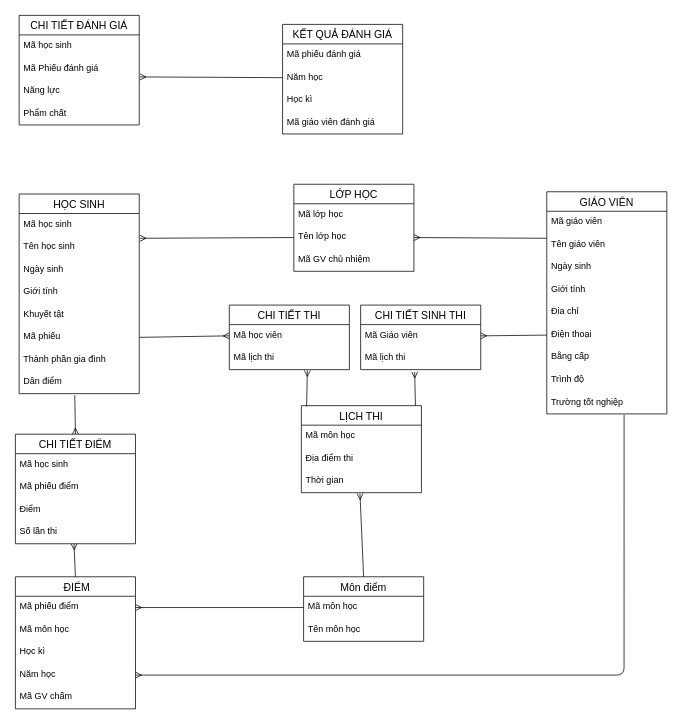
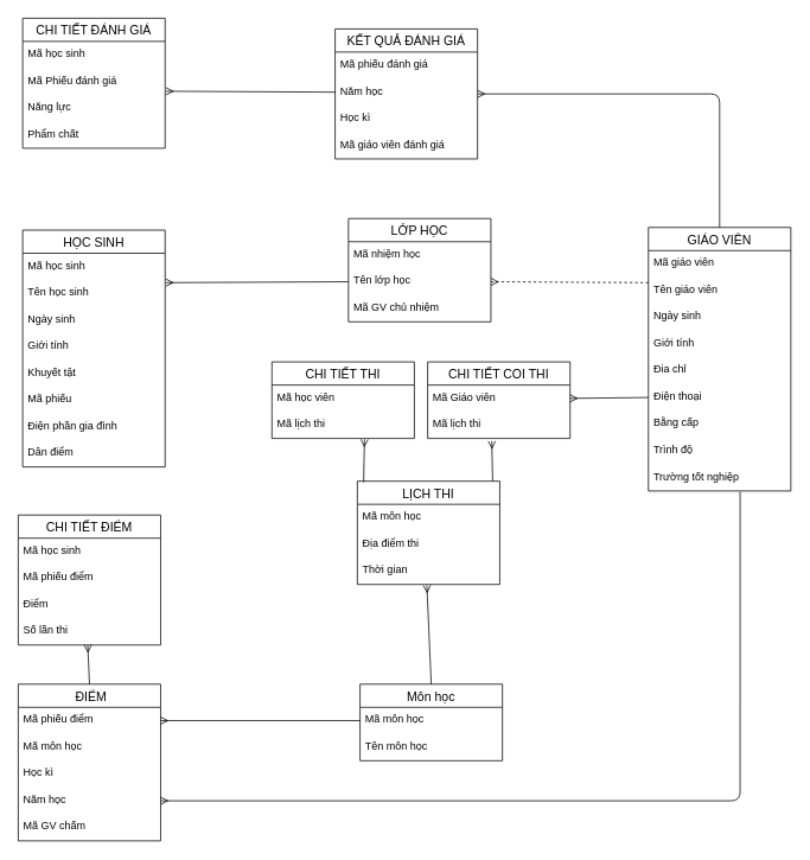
  <mxCell id="0" />
  <mxCell id="1" parent="0" />
  <mxCell id="2" value="HỌC SINH" style="swimlane;fontStyle=0;childLayout=stackLayout;horizontal=1;startSize=26;horizontalStack=0;resizeParent=1;resizeParentMax=0;resizeLast=0;collapsible=1;marginBottom=0;align=center;fontSize=14;" vertex="1" parent="1"><mxGeometry x="25" y="258" width="160" height="266" as="geometry" /></mxCell>
  <mxCell id="3" value="Mã học sinh" style="text;strokeColor=none;fillColor=none;spacingLeft=4;spacingRight=4;overflow=hidden;rotatable=0;points=[[0,0.5],[1,0.5]];portConstraint=eastwest;fontSize=12;fontStyle=0" vertex="1" parent="2"><mxGeometry y="26" width="160" height="30" as="geometry" /></mxCell>
  <mxCell id="4" value="Tên học sinh" style="text;strokeColor=none;fillColor=none;spacingLeft=4;spacingRight=4;overflow=hidden;rotatable=0;points=[[0,0.5],[1,0.5]];portConstraint=eastwest;fontSize=12;" vertex="1" parent="2"><mxGeometry y="56" width="160" height="30" as="geometry" /></mxCell>
  <mxCell id="5" value="Ngày sinh" style="text;strokeColor=none;fillColor=none;spacingLeft=4;spacingRight=4;overflow=hidden;rotatable=0;points=[[0,0.5],[1,0.5]];portConstraint=eastwest;fontSize=12;" vertex="1" parent="2"><mxGeometry y="86" width="160" height="30" as="geometry" /></mxCell>
  <mxCell id="6" value="Giới tính" style="text;strokeColor=none;fillColor=none;spacingLeft=4;spacingRight=4;overflow=hidden;rotatable=0;points=[[0,0.5],[1,0.5]];portConstraint=eastwest;fontSize=12;" vertex="1" parent="2"><mxGeometry y="116" width="160" height="30" as="geometry" /></mxCell>
  <mxCell id="7" value="Khuyết tật" style="text;strokeColor=none;fillColor=none;spacingLeft=4;spacingRight=4;overflow=hidden;rotatable=0;points=[[0,0.5],[1,0.5]];portConstraint=eastwest;fontSize=12;" vertex="1" parent="2"><mxGeometry y="146" width="160" height="30" as="geometry" /></mxCell>
  <mxCell id="8" value="Mã phiếu" style="text;strokeColor=none;fillColor=none;spacingLeft=4;spacingRight=4;overflow=hidden;rotatable=0;points=[[0,0.5],[1,0.5]];portConstraint=eastwest;fontSize=12;" vertex="1" parent="2"><mxGeometry y="176" width="160" height="30" as="geometry" /></mxCell>
- <mxCell id="9" value="Thành phần gia đình" style="text;strokeColor=none;fillColor=none;spacingLeft=4;spacingRight=4;overflow=hidden;rotatable=0;points=[[0,0.5],[1,0.5]];portConstraint=eastwest;fontSize=12;" vertex="1" parent="2"><mxGeometry y="206" width="160" height="30" as="geometry" /></mxCell>
+ <mxCell id="9" value="Điện phần gia đình" style="text;strokeColor=none;fillColor=none;spacingLeft=4;spacingRight=4;overflow=hidden;rotatable=0;points=[[0,0.5],[1,0.5]];portConstraint=eastwest;fontSize=12;" vertex="1" parent="2"><mxGeometry y="206" width="160" height="30" as="geometry" /></mxCell>
  <mxCell id="10" value="Dân điểm" style="text;strokeColor=none;fillColor=none;spacingLeft=4;spacingRight=4;overflow=hidden;rotatable=0;points=[[0,0.5],[1,0.5]];portConstraint=eastwest;fontSize=12;" vertex="1" parent="2"><mxGeometry y="236" width="160" height="30" as="geometry" /></mxCell>
  <mxCell id="11" value="GIÁO VIÊN" style="swimlane;fontStyle=0;childLayout=stackLayout;horizontal=1;startSize=26;horizontalStack=0;resizeParent=1;resizeParentMax=0;resizeLast=0;collapsible=1;marginBottom=0;align=center;fontSize=14;" vertex="1" parent="1"><mxGeometry x="728" y="255" width="160" height="296" as="geometry" /></mxCell>
  <mxCell id="12" value="Mã giáo viên" style="text;strokeColor=none;fillColor=none;spacingLeft=4;spacingRight=4;overflow=hidden;rotatable=0;points=[[0,0.5],[1,0.5]];portConstraint=eastwest;fontSize=12;fontStyle=0" vertex="1" parent="11"><mxGeometry y="26" width="160" height="30" as="geometry" /></mxCell>
  <mxCell id="13" value="Tên giáo viên" style="text;strokeColor=none;fillColor=none;spacingLeft=4;spacingRight=4;overflow=hidden;rotatable=0;points=[[0,0.5],[1,0.5]];portConstraint=eastwest;fontSize=12;" vertex="1" parent="11"><mxGeometry y="56" width="160" height="30" as="geometry" /></mxCell>
  <mxCell id="14" value="Ngày sinh" style="text;strokeColor=none;fillColor=none;spacingLeft=4;spacingRight=4;overflow=hidden;rotatable=0;points=[[0,0.5],[1,0.5]];portConstraint=eastwest;fontSize=12;" vertex="1" parent="11"><mxGeometry y="86" width="160" height="30" as="geometry" /></mxCell>
  <mxCell id="15" value="Giới tính" style="text;strokeColor=none;fillColor=none;spacingLeft=4;spacingRight=4;overflow=hidden;rotatable=0;points=[[0,0.5],[1,0.5]];portConstraint=eastwest;fontSize=12;" vertex="1" parent="11"><mxGeometry y="116" width="160" height="30" as="geometry" /></mxCell>
  <mxCell id="16" value="Đia chỉ" style="text;strokeColor=none;fillColor=none;spacingLeft=4;spacingRight=4;overflow=hidden;rotatable=0;points=[[0,0.5],[1,0.5]];portConstraint=eastwest;fontSize=12;" vertex="1" parent="11"><mxGeometry y="146" width="160" height="30" as="geometry" /></mxCell>
  <mxCell id="17" value="Điện thoại" style="text;strokeColor=none;fillColor=none;spacingLeft=4;spacingRight=4;overflow=hidden;rotatable=0;points=[[0,0.5],[1,0.5]];portConstraint=eastwest;fontSize=12;" vertex="1" parent="11"><mxGeometry y="176" width="160" height="30" as="geometry" /></mxCell>
  <mxCell id="18" value="Bằng cấp" style="text;strokeColor=none;fillColor=none;spacingLeft=4;spacingRight=4;overflow=hidden;rotatable=0;points=[[0,0.5],[1,0.5]];portConstraint=eastwest;fontSize=12;" vertex="1" parent="11"><mxGeometry y="206" width="160" height="30" as="geometry" /></mxCell>
  <mxCell id="19" value="Trình độ" style="text;strokeColor=none;fillColor=none;spacingLeft=4;spacingRight=4;overflow=hidden;rotatable=0;points=[[0,0.5],[1,0.5]];portConstraint=eastwest;fontSize=12;" vertex="1" parent="11"><mxGeometry y="236" width="160" height="30" as="geometry" /></mxCell>
  <mxCell id="20" value="Trường tốt nghiệp" style="text;strokeColor=none;fillColor=none;spacingLeft=4;spacingRight=4;overflow=hidden;rotatable=0;points=[[0,0.5],[1,0.5]];portConstraint=eastwest;fontSize=12;" vertex="1" parent="11"><mxGeometry y="266" width="160" height="30" as="geometry" /></mxCell>
  <mxCell id="21" value="LỚP HỌC" style="swimlane;fontStyle=0;childLayout=stackLayout;horizontal=1;startSize=26;horizontalStack=0;resizeParent=1;resizeParentMax=0;resizeLast=0;collapsible=1;marginBottom=0;align=center;fontSize=14;" vertex="1" parent="1"><mxGeometry x="391" y="245" width="160" height="116" as="geometry" /></mxCell>
- <mxCell id="22" value="Mã lớp học" style="text;strokeColor=none;fillColor=none;spacingLeft=4;spacingRight=4;overflow=hidden;rotatable=0;points=[[0,0.5],[1,0.5]];portConstraint=eastwest;fontSize=12;fontStyle=0" vertex="1" parent="21"><mxGeometry y="26" width="160" height="30" as="geometry" /></mxCell>
+ <mxCell id="22" value="Mã nhiệm học" style="text;strokeColor=none;fillColor=none;spacingLeft=4;spacingRight=4;overflow=hidden;rotatable=0;points=[[0,0.5],[1,0.5]];portConstraint=eastwest;fontSize=12;fontStyle=0" vertex="1" parent="21"><mxGeometry y="26" width="160" height="30" as="geometry" /></mxCell>
  <mxCell id="23" value="Tên lớp học" style="text;strokeColor=none;fillColor=none;spacingLeft=4;spacingRight=4;overflow=hidden;rotatable=0;points=[[0,0.5],[1,0.5]];portConstraint=eastwest;fontSize=12;" vertex="1" parent="21"><mxGeometry y="56" width="160" height="30" as="geometry" /></mxCell>
  <mxCell id="24" value="Mã GV chủ nhiệm" style="text;strokeColor=none;fillColor=none;spacingLeft=4;spacingRight=4;overflow=hidden;rotatable=0;points=[[0,0.5],[1,0.5]];portConstraint=eastwest;fontSize=12;" vertex="1" parent="21"><mxGeometry y="86" width="160" height="30" as="geometry" /></mxCell>
- <mxCell id="25" value="Môn điểm" style="swimlane;fontStyle=0;childLayout=stackLayout;horizontal=1;startSize=26;horizontalStack=0;resizeParent=1;resizeParentMax=0;resizeLast=0;collapsible=1;marginBottom=0;align=center;fontSize=14;" vertex="1" parent="1"><mxGeometry x="404" y="768" width="160" height="86" as="geometry" /></mxCell>
+ <mxCell id="25" value="Môn học" style="swimlane;fontStyle=0;childLayout=stackLayout;horizontal=1;startSize=26;horizontalStack=0;resizeParent=1;resizeParentMax=0;resizeLast=0;collapsible=1;marginBottom=0;align=center;fontSize=14;" vertex="1" parent="1"><mxGeometry x="404" y="768" width="160" height="86" as="geometry" /></mxCell>
  <mxCell id="26" value="Mã môn học" style="text;strokeColor=none;fillColor=none;spacingLeft=4;spacingRight=4;overflow=hidden;rotatable=0;points=[[0,0.5],[1,0.5]];portConstraint=eastwest;fontSize=12;fontStyle=0" vertex="1" parent="25"><mxGeometry y="26" width="160" height="30" as="geometry" /></mxCell>
  <mxCell id="27" value="Tên môn học" style="text;strokeColor=none;fillColor=none;spacingLeft=4;spacingRight=4;overflow=hidden;rotatable=0;points=[[0,0.5],[1,0.5]];portConstraint=eastwest;fontSize=12;" vertex="1" parent="25"><mxGeometry y="56" width="160" height="30" as="geometry" /></mxCell>
  <mxCell id="28" value="LỊCH THI" style="swimlane;fontStyle=0;childLayout=stackLayout;horizontal=1;startSize=26;horizontalStack=0;resizeParent=1;resizeParentMax=0;resizeLast=0;collapsible=1;marginBottom=0;align=center;fontSize=14;" vertex="1" parent="1"><mxGeometry x="401" y="540" width="160" height="116" as="geometry" /></mxCell>
  <mxCell id="29" value="Mã môn học" style="text;strokeColor=none;fillColor=none;spacingLeft=4;spacingRight=4;overflow=hidden;rotatable=0;points=[[0,0.5],[1,0.5]];portConstraint=eastwest;fontSize=12;" vertex="1" parent="28"><mxGeometry y="26" width="160" height="30" as="geometry" /></mxCell>
  <mxCell id="30" value="Địa điểm thi" style="text;strokeColor=none;fillColor=none;spacingLeft=4;spacingRight=4;overflow=hidden;rotatable=0;points=[[0,0.5],[1,0.5]];portConstraint=eastwest;fontSize=12;" vertex="1" parent="28"><mxGeometry y="56" width="160" height="30" as="geometry" /></mxCell>
  <mxCell id="31" value="Thời gian" style="text;strokeColor=none;fillColor=none;spacingLeft=4;spacingRight=4;overflow=hidden;rotatable=0;points=[[0,0.5],[1,0.5]];portConstraint=eastwest;fontSize=12;" vertex="1" parent="28"><mxGeometry y="86" width="160" height="30" as="geometry" /></mxCell>
- <mxCell id="32" value="CHI TIẾT SINH THI" style="swimlane;fontStyle=0;childLayout=stackLayout;horizontal=1;startSize=26;horizontalStack=0;resizeParent=1;resizeParentMax=0;resizeLast=0;collapsible=1;marginBottom=0;align=center;fontSize=14;" vertex="1" parent="1"><mxGeometry x="480" y="406" width="160" height="86" as="geometry" /></mxCell>
+ <mxCell id="32" value="CHI TIẾT COI THI" style="swimlane;fontStyle=0;childLayout=stackLayout;horizontal=1;startSize=26;horizontalStack=0;resizeParent=1;resizeParentMax=0;resizeLast=0;collapsible=1;marginBottom=0;align=center;fontSize=14;" vertex="1" parent="1"><mxGeometry x="480" y="406" width="160" height="86" as="geometry" /></mxCell>
  <mxCell id="33" value="Mã Giáo viên" style="text;strokeColor=none;fillColor=none;spacingLeft=4;spacingRight=4;overflow=hidden;rotatable=0;points=[[0,0.5],[1,0.5]];portConstraint=eastwest;fontSize=12;" vertex="1" parent="32"><mxGeometry y="26" width="160" height="30" as="geometry" /></mxCell>
  <mxCell id="34" value="Mã lịch thi" style="text;strokeColor=none;fillColor=none;spacingLeft=4;spacingRight=4;overflow=hidden;rotatable=0;points=[[0,0.5],[1,0.5]];portConstraint=eastwest;fontSize=12;" vertex="1" parent="32"><mxGeometry y="56" width="160" height="30" as="geometry" /></mxCell>
  <mxCell id="35" value="CHI TIẾT THI" style="swimlane;fontStyle=0;childLayout=stackLayout;horizontal=1;startSize=26;horizontalStack=0;resizeParent=1;resizeParentMax=0;resizeLast=0;collapsible=1;marginBottom=0;align=center;fontSize=14;" vertex="1" parent="1"><mxGeometry x="305" y="406" width="160" height="86" as="geometry" /></mxCell>
  <mxCell id="36" value="Mã học viên" style="text;strokeColor=none;fillColor=none;spacingLeft=4;spacingRight=4;overflow=hidden;rotatable=0;points=[[0,0.5],[1,0.5]];portConstraint=eastwest;fontSize=12;" vertex="1" parent="35"><mxGeometry y="26" width="160" height="30" as="geometry" /></mxCell>
  <mxCell id="37" value="Mã lịch thi" style="text;strokeColor=none;fillColor=none;spacingLeft=4;spacingRight=4;overflow=hidden;rotatable=0;points=[[0,0.5],[1,0.5]];portConstraint=eastwest;fontSize=12;" vertex="1" parent="35"><mxGeometry y="56" width="160" height="30" as="geometry" /></mxCell>
  <mxCell id="38" value=" ĐIỂM" style="swimlane;fontStyle=0;childLayout=stackLayout;horizontal=1;startSize=26;horizontalStack=0;resizeParent=1;resizeParentMax=0;resizeLast=0;collapsible=1;marginBottom=0;align=center;fontSize=14;" vertex="1" parent="1"><mxGeometry x="20" y="768" width="160" height="176" as="geometry" /></mxCell>
  <mxCell id="39" value="Mã phiếu điểm" style="text;strokeColor=none;fillColor=none;spacingLeft=4;spacingRight=4;overflow=hidden;rotatable=0;points=[[0,0.5],[1,0.5]];portConstraint=eastwest;fontSize=12;" vertex="1" parent="38"><mxGeometry y="26" width="160" height="30" as="geometry" /></mxCell>
  <mxCell id="40" value="Mã môn học" style="text;strokeColor=none;fillColor=none;spacingLeft=4;spacingRight=4;overflow=hidden;rotatable=0;points=[[0,0.5],[1,0.5]];portConstraint=eastwest;fontSize=12;" vertex="1" parent="38"><mxGeometry y="56" width="160" height="30" as="geometry" /></mxCell>
  <mxCell id="41" value="Học kì" style="text;strokeColor=none;fillColor=none;spacingLeft=4;spacingRight=4;overflow=hidden;rotatable=0;points=[[0,0.5],[1,0.5]];portConstraint=eastwest;fontSize=12;" vertex="1" parent="38"><mxGeometry y="86" width="160" height="30" as="geometry" /></mxCell>
  <mxCell id="42" value="Năm học" style="text;strokeColor=none;fillColor=none;spacingLeft=4;spacingRight=4;overflow=hidden;rotatable=0;points=[[0,0.5],[1,0.5]];portConstraint=eastwest;fontSize=12;" vertex="1" parent="38"><mxGeometry y="116" width="160" height="30" as="geometry" /></mxCell>
  <mxCell id="43" value="Mã GV chấm" style="text;strokeColor=none;fillColor=none;spacingLeft=4;spacingRight=4;overflow=hidden;rotatable=0;points=[[0,0.5],[1,0.5]];portConstraint=eastwest;fontSize=12;" vertex="1" parent="38"><mxGeometry y="146" width="160" height="30" as="geometry" /></mxCell>
  <mxCell id="44" value="CHI TIẾT ĐIỂM" style="swimlane;fontStyle=0;childLayout=stackLayout;horizontal=1;startSize=26;horizontalStack=0;resizeParent=1;resizeParentMax=0;resizeLast=0;collapsible=1;marginBottom=0;align=center;fontSize=14;" vertex="1" parent="1"><mxGeometry x="20" y="578" width="160" height="146" as="geometry" /></mxCell>
  <mxCell id="45" value="Mã học sinh" style="text;strokeColor=none;fillColor=none;spacingLeft=4;spacingRight=4;overflow=hidden;rotatable=0;points=[[0,0.5],[1,0.5]];portConstraint=eastwest;fontSize=12;" vertex="1" parent="44"><mxGeometry y="26" width="160" height="30" as="geometry" /></mxCell>
  <mxCell id="46" value="Mã phiếu điểm" style="text;strokeColor=none;fillColor=none;spacingLeft=4;spacingRight=4;overflow=hidden;rotatable=0;points=[[0,0.5],[1,0.5]];portConstraint=eastwest;fontSize=12;" vertex="1" parent="44"><mxGeometry y="56" width="160" height="30" as="geometry" /></mxCell>
  <mxCell id="47" value="Điểm" style="text;strokeColor=none;fillColor=none;spacingLeft=4;spacingRight=4;overflow=hidden;rotatable=0;points=[[0,0.5],[1,0.5]];portConstraint=eastwest;fontSize=12;" vertex="1" parent="44"><mxGeometry y="86" width="160" height="30" as="geometry" /></mxCell>
  <mxCell id="48" value="Số lần thi" style="text;strokeColor=none;fillColor=none;spacingLeft=4;spacingRight=4;overflow=hidden;rotatable=0;points=[[0,0.5],[1,0.5]];portConstraint=eastwest;fontSize=12;" vertex="1" parent="44"><mxGeometry y="116" width="160" height="30" as="geometry" /></mxCell>
  <mxCell id="49" value="KẾT QUẢ ĐÁNH GIÁ" style="swimlane;fontStyle=0;childLayout=stackLayout;horizontal=1;startSize=26;horizontalStack=0;resizeParent=1;resizeParentMax=0;resizeLast=0;collapsible=1;marginBottom=0;align=center;fontSize=14;" vertex="1" parent="1"><mxGeometry x="376" y="32" width="160" height="146" as="geometry" /></mxCell>
  <mxCell id="50" value="Mã phiếu đánh giá" style="text;strokeColor=none;fillColor=none;spacingLeft=4;spacingRight=4;overflow=hidden;rotatable=0;points=[[0,0.5],[1,0.5]];portConstraint=eastwest;fontSize=12;" vertex="1" parent="49"><mxGeometry y="26" width="160" height="30" as="geometry" /></mxCell>
  <mxCell id="51" value="Năm học" style="text;strokeColor=none;fillColor=none;spacingLeft=4;spacingRight=4;overflow=hidden;rotatable=0;points=[[0,0.5],[1,0.5]];portConstraint=eastwest;fontSize=12;" vertex="1" parent="49"><mxGeometry y="56" width="160" height="30" as="geometry" /></mxCell>
  <mxCell id="52" value="Học kì" style="text;strokeColor=none;fillColor=none;spacingLeft=4;spacingRight=4;overflow=hidden;rotatable=0;points=[[0,0.5],[1,0.5]];portConstraint=eastwest;fontSize=12;" vertex="1" parent="49"><mxGeometry y="86" width="160" height="30" as="geometry" /></mxCell>
  <mxCell id="53" value="Mã giáo viên đánh giá" style="text;strokeColor=none;fillColor=none;spacingLeft=4;spacingRight=4;overflow=hidden;rotatable=0;points=[[0,0.5],[1,0.5]];portConstraint=eastwest;fontSize=12;" vertex="1" parent="49"><mxGeometry y="116" width="160" height="30" as="geometry" /></mxCell>
  <mxCell id="54" value="CHI TIẾT ĐÁNH GIÁ" style="swimlane;fontStyle=0;childLayout=stackLayout;horizontal=1;startSize=26;horizontalStack=0;resizeParent=1;resizeParentMax=0;resizeLast=0;collapsible=1;marginBottom=0;align=center;fontSize=14;" vertex="1" parent="1"><mxGeometry x="25" y="20" width="160" height="146" as="geometry" /></mxCell>
  <mxCell id="55" value="Mã học sinh" style="text;strokeColor=none;fillColor=none;spacingLeft=4;spacingRight=4;overflow=hidden;rotatable=0;points=[[0,0.5],[1,0.5]];portConstraint=eastwest;fontSize=12;" vertex="1" parent="54"><mxGeometry y="26" width="160" height="30" as="geometry" /></mxCell>
  <mxCell id="56" value="Mã Phiếu đánh giá" style="text;strokeColor=none;fillColor=none;spacingLeft=4;spacingRight=4;overflow=hidden;rotatable=0;points=[[0,0.5],[1,0.5]];portConstraint=eastwest;fontSize=12;" vertex="1" parent="54"><mxGeometry y="56" width="160" height="30" as="geometry" /></mxCell>
  <mxCell id="57" value="Năng lực" style="text;strokeColor=none;fillColor=none;spacingLeft=4;spacingRight=4;overflow=hidden;rotatable=0;points=[[0,0.5],[1,0.5]];portConstraint=eastwest;fontSize=12;" vertex="1" parent="54"><mxGeometry y="86" width="160" height="30" as="geometry" /></mxCell>
  <mxCell id="58" value="Phẩm chất" style="text;strokeColor=none;fillColor=none;spacingLeft=4;spacingRight=4;overflow=hidden;rotatable=0;points=[[0,0.5],[1,0.5]];portConstraint=eastwest;fontSize=12;" vertex="1" parent="54"><mxGeometry y="116" width="160" height="30" as="geometry" /></mxCell>
+ <mxCell id="59" value="" style="fontSize=12;html=1;endArrow=ERmany;exitX=0.5;exitY=0;exitDx=0;exitDy=0;entryX=1;entryY=0.5;entryDx=0;entryDy=0;" edge="1" parent="1" source="11" target="49"><mxGeometry width="100" height="100" relative="1" as="geometry"><mxPoint x="876" y="232" as="sourcePoint" /><mxPoint x="638.04" y="114" as="targetPoint" /><Array as="points"><mxPoint x="808" y="105" /></Array></mxGeometry></mxCell>
  <mxCell id="60" value="" style="fontSize=12;html=1;endArrow=ERmany;exitX=0;exitY=0.5;exitDx=0;exitDy=0;entryX=1.006;entryY=-0.133;entryDx=0;entryDy=0;entryPerimeter=0;" edge="1" parent="1" source="51" target="57"><mxGeometry width="100" height="100" relative="1" as="geometry"><mxPoint x="412" y="652" as="sourcePoint" /><mxPoint x="174.04" y="534" as="targetPoint" /><Array as="points" /></mxGeometry></mxCell>
- <mxCell id="61" value="" style="fontSize=12;html=1;endArrow=ERmany;exitX=0.463;exitY=1.067;exitDx=0;exitDy=0;entryX=0.5;entryY=0;entryDx=0;entryDy=0;exitPerimeter=0;" edge="1" parent="1" source="10" target="44"><mxGeometry width="100" height="100" relative="1" as="geometry"><mxPoint x="386" y="113" as="sourcePoint" /><mxPoint x="195.96" y="112.01" as="targetPoint" /><Array as="points" /></mxGeometry></mxCell>
  <mxCell id="62" value="" style="fontSize=12;html=1;endArrow=ERmany;exitX=0.5;exitY=0;exitDx=0;exitDy=0;entryX=0.488;entryY=1;entryDx=0;entryDy=0;entryPerimeter=0;" edge="1" parent="1" source="38" target="48"><mxGeometry width="100" height="100" relative="1" as="geometry"><mxPoint x="107.96" y="537" as="sourcePoint" /><mxPoint x="88" y="584" as="targetPoint" /><Array as="points" /></mxGeometry></mxCell>
  <mxCell id="63" value="" style="fontSize=12;html=1;endArrow=ERmany;exitX=0.644;exitY=1.033;exitDx=0;exitDy=0;entryX=1;entryY=0.5;entryDx=0;entryDy=0;exitPerimeter=0;" edge="1" parent="1" source="20" target="42"><mxGeometry width="100" height="100" relative="1" as="geometry"><mxPoint x="110" y="778" as="sourcePoint" /><mxPoint x="108.08" y="734" as="targetPoint" /><Array as="points"><mxPoint x="831" y="899" /></Array></mxGeometry></mxCell>
  <mxCell id="64" value="" style="fontSize=12;html=1;endArrow=ERmany;exitX=0;exitY=0.5;exitDx=0;exitDy=0;entryX=1;entryY=0.5;entryDx=0;entryDy=0;" edge="1" parent="1" source="26" target="39"><mxGeometry width="100" height="100" relative="1" as="geometry"><mxPoint x="110" y="778" as="sourcePoint" /><mxPoint x="108.08" y="734" as="targetPoint" /><Array as="points" /></mxGeometry></mxCell>
  <mxCell id="65" value="" style="fontSize=12;html=1;endArrow=ERmany;exitX=0.5;exitY=0;exitDx=0;exitDy=0;entryX=0.488;entryY=1.033;entryDx=0;entryDy=0;entryPerimeter=0;" edge="1" parent="1" source="25" target="31"><mxGeometry width="100" height="100" relative="1" as="geometry"><mxPoint x="409" y="939" as="sourcePoint" /><mxPoint x="190" y="939" as="targetPoint" /><Array as="points" /></mxGeometry></mxCell>
- <mxCell id="66" value="" style="fontSize=12;html=1;endArrow=ERmany;exitX=0;exitY=0.2;exitDx=0;exitDy=0;entryX=1;entryY=0.5;entryDx=0;entryDy=0;exitPerimeter=0;" edge="1" parent="1" source="13" target="23"><mxGeometry width="100" height="100" relative="1" as="geometry"><mxPoint x="109.08" y="536.01" as="sourcePoint" /><mxPoint x="110" y="588" as="targetPoint" /><Array as="points" /></mxGeometry></mxCell>
+ <mxCell id="66" value="" style="fontSize=12;html=1;endArrow=ERmany;exitX=0;exitY=0.2;exitDx=0;exitDy=0;entryX=1;entryY=0.5;entryDx=0;entryDy=0;exitPerimeter=0;dashed=1;" edge="1" parent="1" source="13" target="23"><mxGeometry width="100" height="100" relative="1" as="geometry"><mxPoint x="109.08" y="536.01" as="sourcePoint" /><mxPoint x="110" y="588" as="targetPoint" /><Array as="points" /></mxGeometry></mxCell>
  <mxCell id="67" value="" style="fontSize=12;html=1;endArrow=ERmany;exitX=0;exitY=0.5;exitDx=0;exitDy=0;entryX=1.006;entryY=0.1;entryDx=0;entryDy=0;entryPerimeter=0;" edge="1" parent="1" source="23" target="4"><mxGeometry width="100" height="100" relative="1" as="geometry"><mxPoint x="738" y="327" as="sourcePoint" /><mxPoint x="558" y="325" as="targetPoint" /><Array as="points" /></mxGeometry></mxCell>
- <mxCell id="68" value="" style="fontSize=12;html=1;endArrow=ERmany;exitX=1;exitY=0.5;exitDx=0;exitDy=0;entryX=0;entryY=0.5;entryDx=0;entryDy=0;" edge="1" parent="1" source="8" target="36"><mxGeometry width="100" height="100" relative="1" as="geometry"><mxPoint x="401" y="326" as="sourcePoint" /><mxPoint x="195.96" y="327" as="targetPoint" /><Array as="points" /></mxGeometry></mxCell>
  <mxCell id="69" value="" style="fontSize=12;html=1;endArrow=ERmany;exitX=0.044;exitY=0.009;exitDx=0;exitDy=0;entryX=0.65;entryY=1.033;entryDx=0;entryDy=0;entryPerimeter=0;exitPerimeter=0;" edge="1" parent="1" source="28" target="37"><mxGeometry width="100" height="100" relative="1" as="geometry"><mxPoint x="411" y="336" as="sourcePoint" /><mxPoint x="205.96" y="337" as="targetPoint" /><Array as="points" /></mxGeometry></mxCell>
  <mxCell id="70" value="" style="fontSize=12;html=1;endArrow=ERmany;exitX=0.95;exitY=0;exitDx=0;exitDy=0;entryX=0.45;entryY=1.1;entryDx=0;entryDy=0;entryPerimeter=0;exitPerimeter=0;" edge="1" parent="1" source="28" target="34"><mxGeometry width="100" height="100" relative="1" as="geometry"><mxPoint x="421" y="346" as="sourcePoint" /><mxPoint x="215.96" y="347" as="targetPoint" /><Array as="points" /></mxGeometry></mxCell>
  <mxCell id="71" value="" style="fontSize=12;html=1;endArrow=ERmany;exitX=0;exitY=0.5;exitDx=0;exitDy=0;entryX=1;entryY=0.5;entryDx=0;entryDy=0;" edge="1" parent="1" source="17" target="33"><mxGeometry width="100" height="100" relative="1" as="geometry"><mxPoint x="431" y="356" as="sourcePoint" /><mxPoint x="225.96" y="357" as="targetPoint" /><Array as="points" /></mxGeometry></mxCell>
